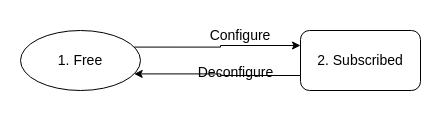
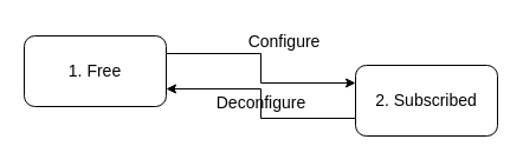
  <mxCell id="0" />
  <mxCell id="1" parent="0" />
  <mxCell id="2" style="edgeStyle=orthogonalEdgeStyle;rounded=0;orthogonalLoop=1;jettySize=auto;html=1;exitX=1;exitY=0.25;exitDx=0;exitDy=0;entryX=0;entryY=0.25;entryDx=0;entryDy=0;" edge="1" parent="1" source="3" target="5"><mxGeometry relative="1" as="geometry" /></mxCell>
- <mxCell id="3" value="&lt;font style=&quot;font-size: 14px;&quot;&gt;1. Free&lt;/font&gt;" style="ellipse;whiteSpace=wrap;html=1;fillColor=none;" vertex="1" parent="1"><mxGeometry x="20" y="30" width="120" height="60" as="geometry" /></mxCell>
+ <mxCell id="3" value="&lt;font style=&quot;font-size: 14px;&quot;&gt;1. Free&lt;/font&gt;" style="rounded=1;whiteSpace=wrap;html=1;fillColor=none;" vertex="1" parent="1"><mxGeometry x="20" y="30" width="120" height="60" as="geometry" /></mxCell>
  <mxCell id="4" style="edgeStyle=orthogonalEdgeStyle;rounded=0;orthogonalLoop=1;jettySize=auto;html=1;exitX=0;exitY=0.75;exitDx=0;exitDy=0;entryX=1;entryY=0.75;entryDx=0;entryDy=0;" edge="1" parent="1" source="5" target="3"><mxGeometry relative="1" as="geometry" /></mxCell>
- <mxCell id="5" value="&lt;font style=&quot;font-size: 14px;&quot;&gt;2. Subscribed&lt;/font&gt;" style="rounded=1;whiteSpace=wrap;html=1;fillColor=none;" vertex="1" parent="1"><mxGeometry x="300" y="30" width="120" height="60" as="geometry" /></mxCell>
+ <mxCell id="5" value="&lt;font style=&quot;font-size: 14px;&quot;&gt;2. Subscribed&lt;/font&gt;" style="rounded=1;whiteSpace=wrap;html=1;fillColor=none;" vertex="1" parent="1"><mxGeometry x="300" y="55" width="120" height="60" as="geometry" /></mxCell>
  <mxCell id="6" value="&lt;font style=&quot;font-size: 14px;&quot;&gt;Configure&lt;/font&gt;" style="text;html=1;strokeColor=none;fillColor=none;align=center;verticalAlign=middle;whiteSpace=wrap;rounded=0;" vertex="1" parent="1"><mxGeometry x="210" y="20" width="60" height="30" as="geometry" /></mxCell>
- <mxCell id="7" value="&lt;font style=&quot;font-size: 14px;&quot;&gt;Deconfigure&lt;/font&gt;" style="text;html=1;align=center;verticalAlign=middle;resizable=0;points=[];autosize=1;strokeColor=none;fillColor=none;" vertex="1" parent="1"><mxGeometry x="185" y="57" width="100" height="30" as="geometry" /></mxCell>
+ <mxCell id="7" value="&lt;font style=&quot;font-size: 14px;&quot;&gt;Deconfigure&lt;/font&gt;" style="text;html=1;align=center;verticalAlign=middle;resizable=0;points=[];autosize=1;strokeColor=none;fillColor=none;" vertex="1" parent="1"><mxGeometry x="170" y="72" width="100" height="30" as="geometry" /></mxCell>
